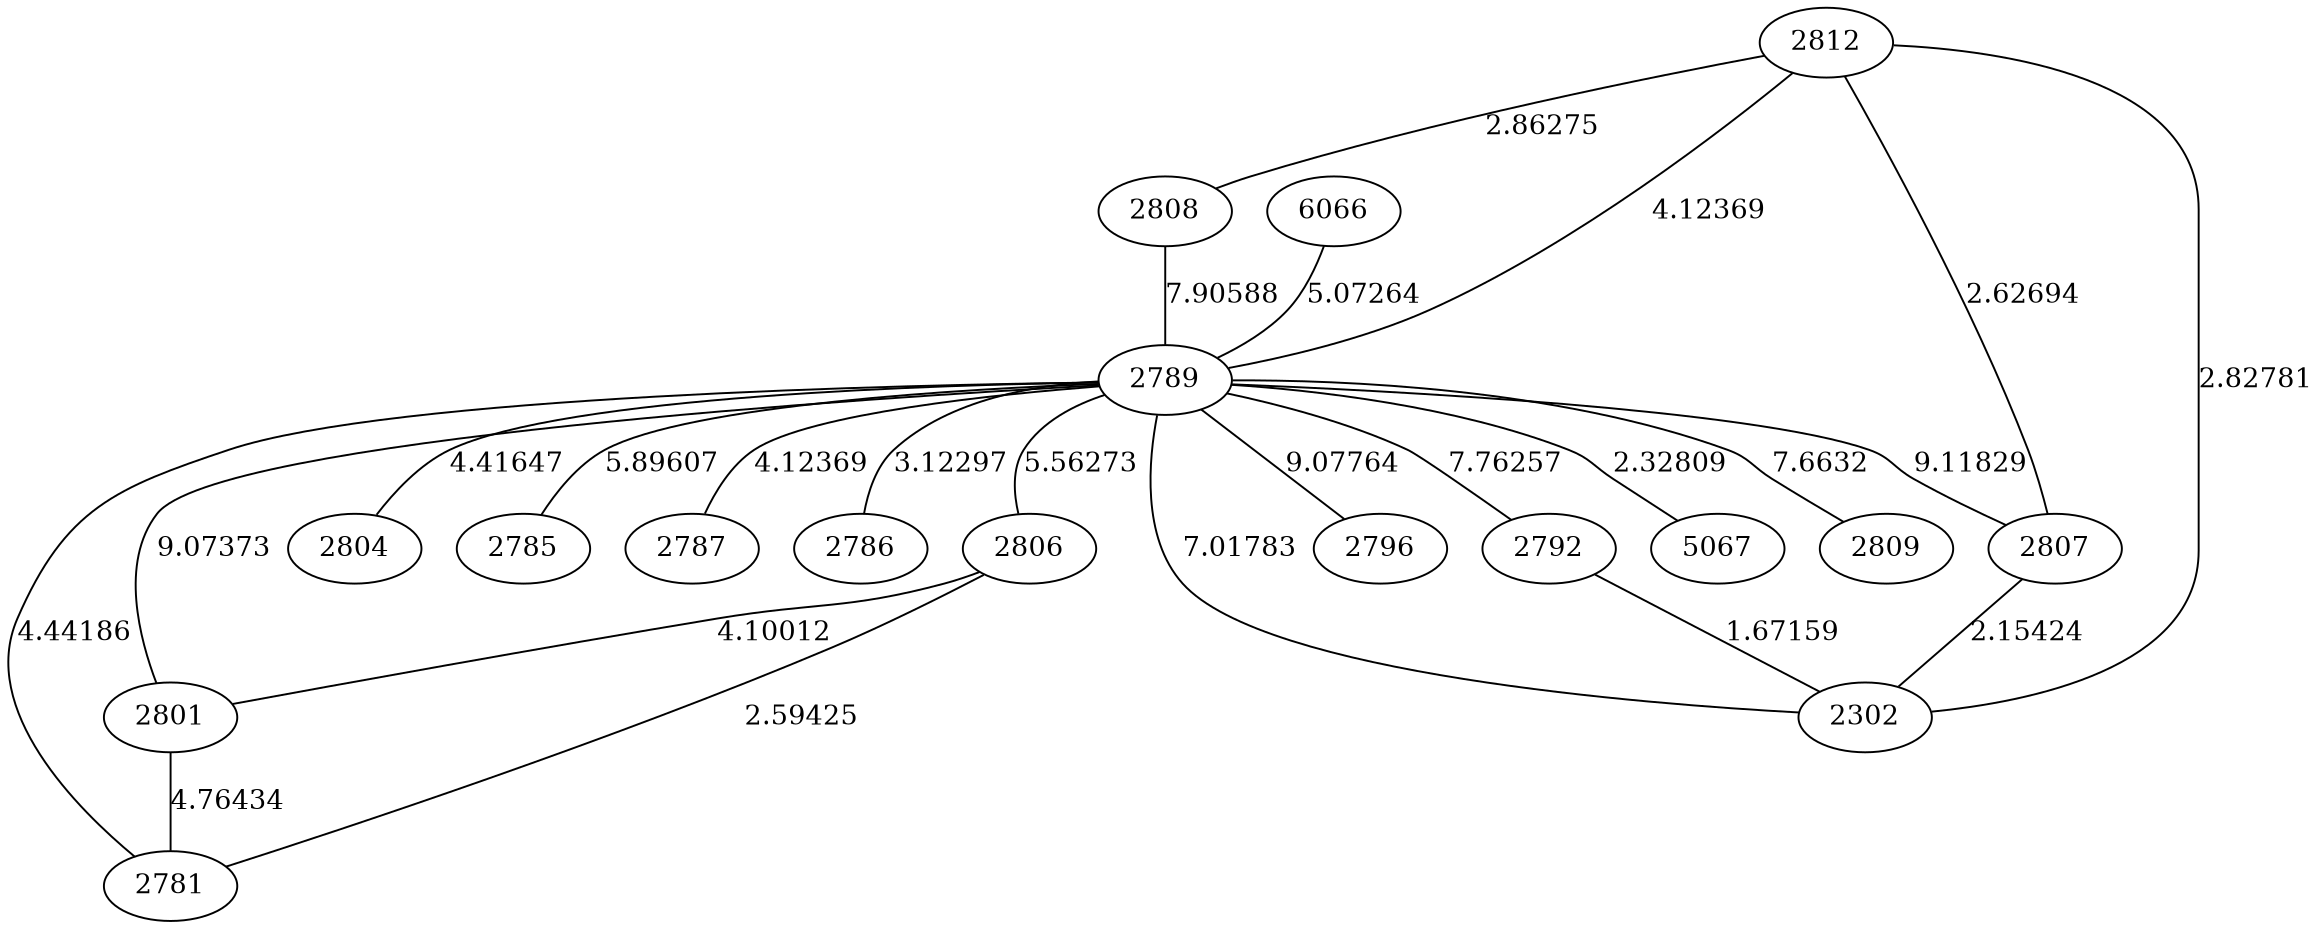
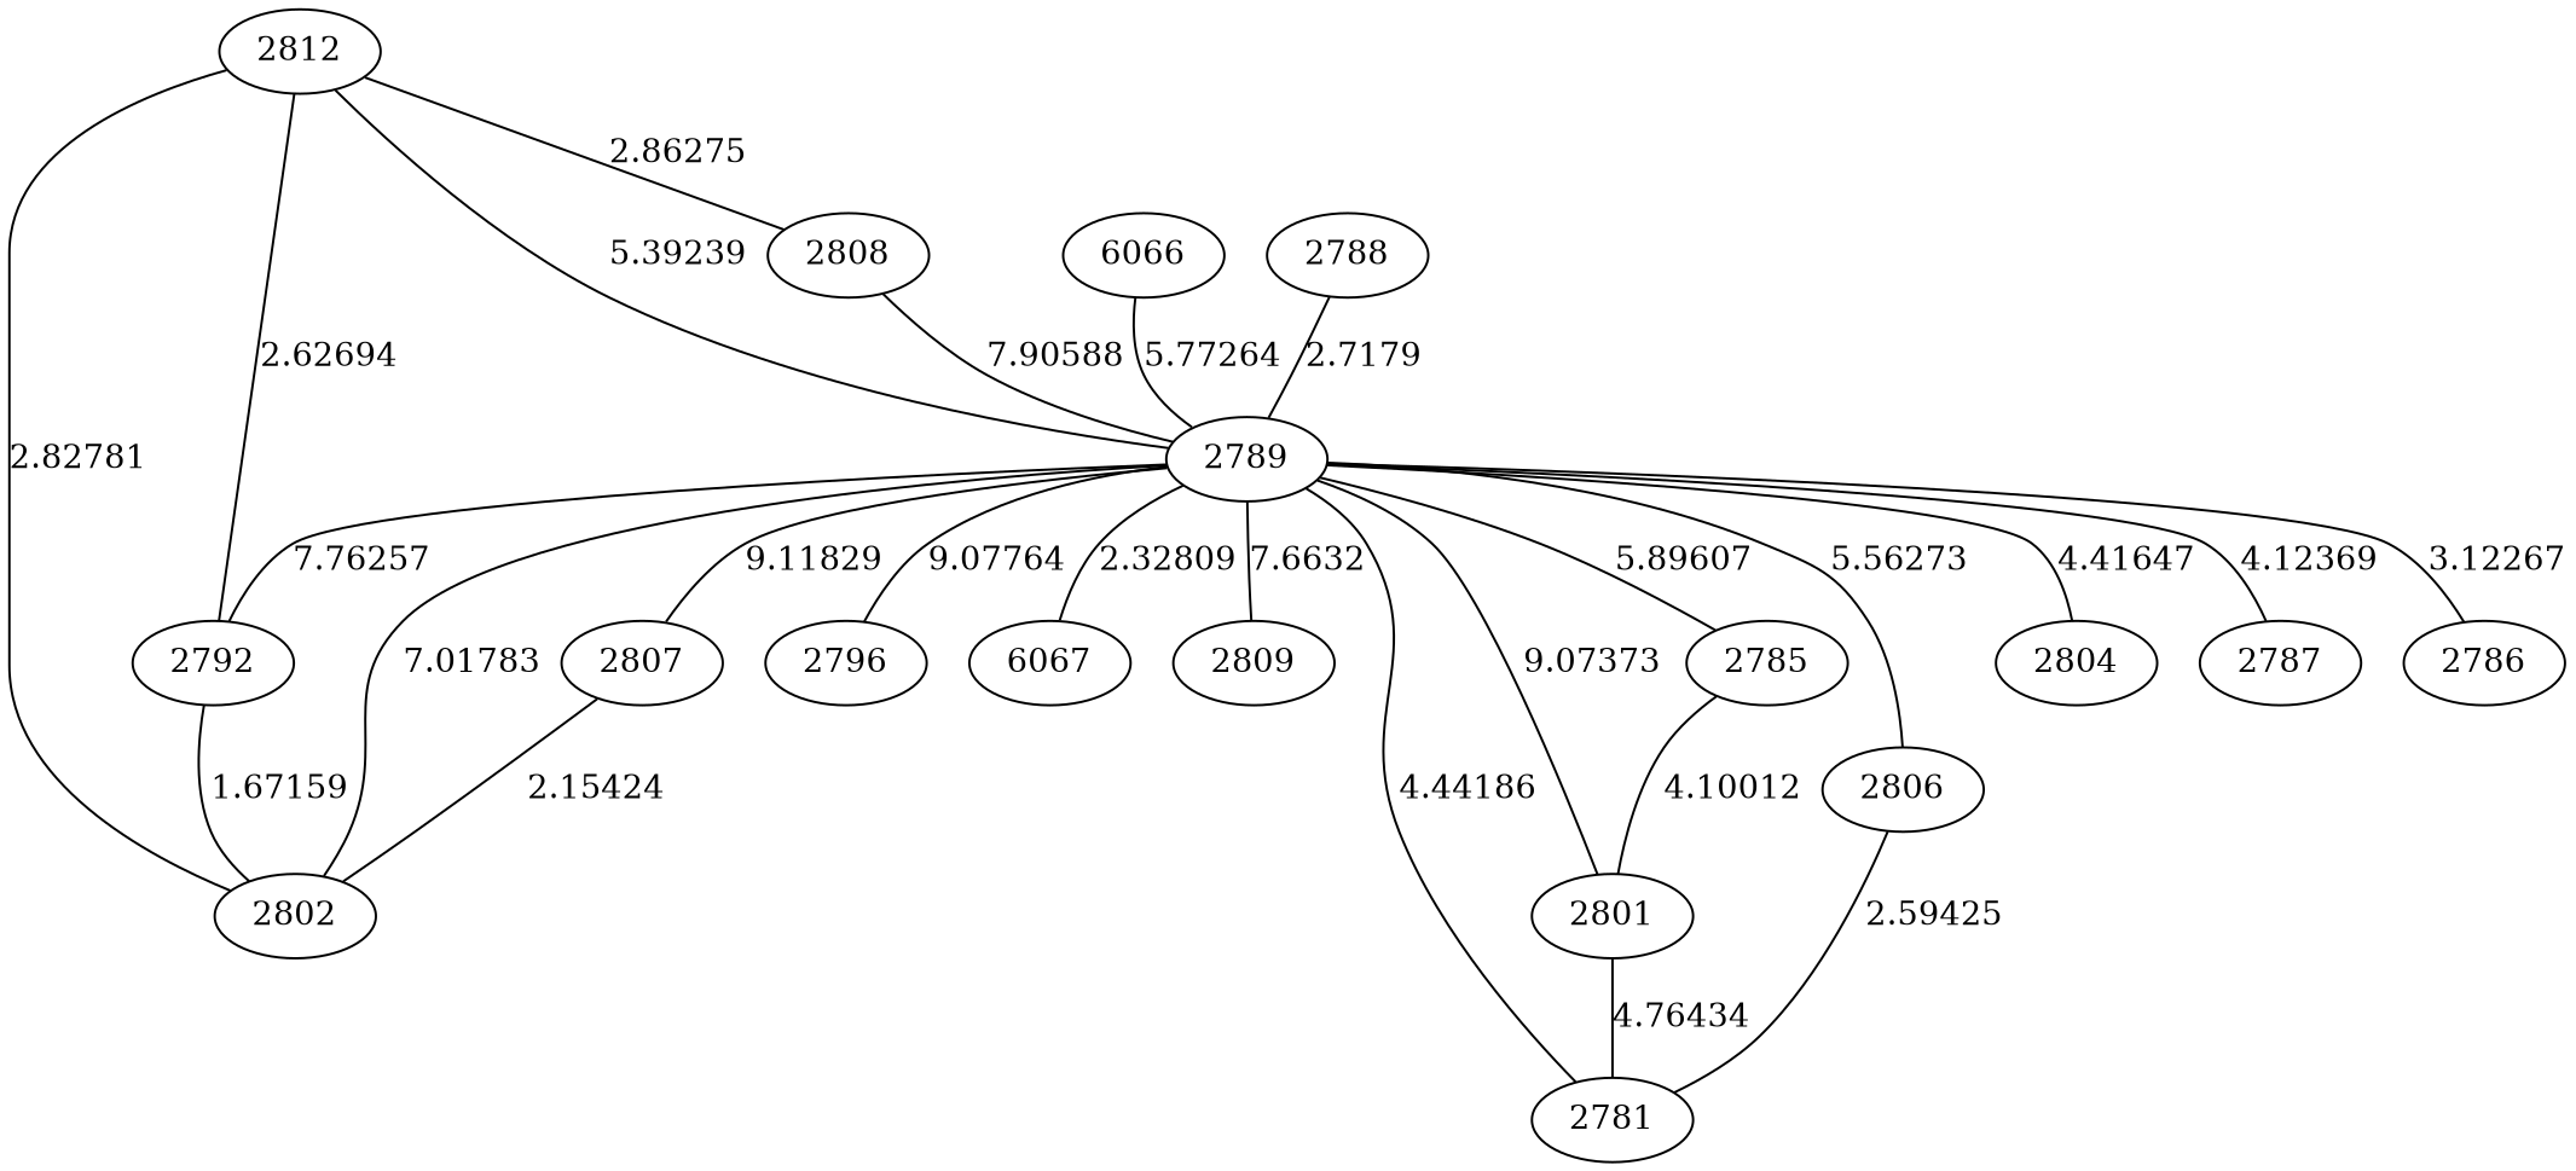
  graph {
    2812
    2792
    2808
-   2802 [label=2302]
+   2802
    2789
    2796
-   6067 [label=5067]
+   6067
    2809
    2801
    2806
    2807
    2804
    2785
    2787
    2786
    2781
    6066
-   2812 -- 2807 [label=2.62694]
+   2788
+   2812 -- 2792 [label=2.62694]
    2812 -- 2808 [label=2.86275]
    2812 -- 2802 [label=2.82781]
-   2812 -- 2789 [label=4.12369]
+   2812 -- 2789 [label=5.39239]
    2792 -- 2802 [label=1.67159]
    2808 -- 2789 [label=7.90588]
    2789 -- 2792 [label=7.76257]
    2789 -- 2802 [label=7.01783]
    2789 -- 2796 [label=9.07764]
    2789 -- 6067 [label=2.32809]
    2789 -- 2809 [label=7.6632]
    2789 -- 2801 [label=9.07373]
    2789 -- 2806 [label=5.56273]
    2789 -- 2807 [label=9.11829]
    2789 -- 2804 [label=4.41647]
    2789 -- 2785 [label=5.89607]
    2789 -- 2787 [label=4.12369]
-   2789 -- 2786 [label=3.12297]
+   2789 -- 2786 [label=3.12267]
    2789 -- 2781 [label=4.44186]
    2801 -- 2781 [label=4.76434]
-   2806 -- 2801 [label=4.10012]
+   2785 -- 2801 [label=4.10012]
    2806 -- 2781 [label=2.59425]
    2807 -- 2802 [label=2.15424]
-   6066 -- 2789 [label=5.07264]
+   6066 -- 2789 [label=5.77264]
+   2788 -- 2789 [label=2.7179]
  }
